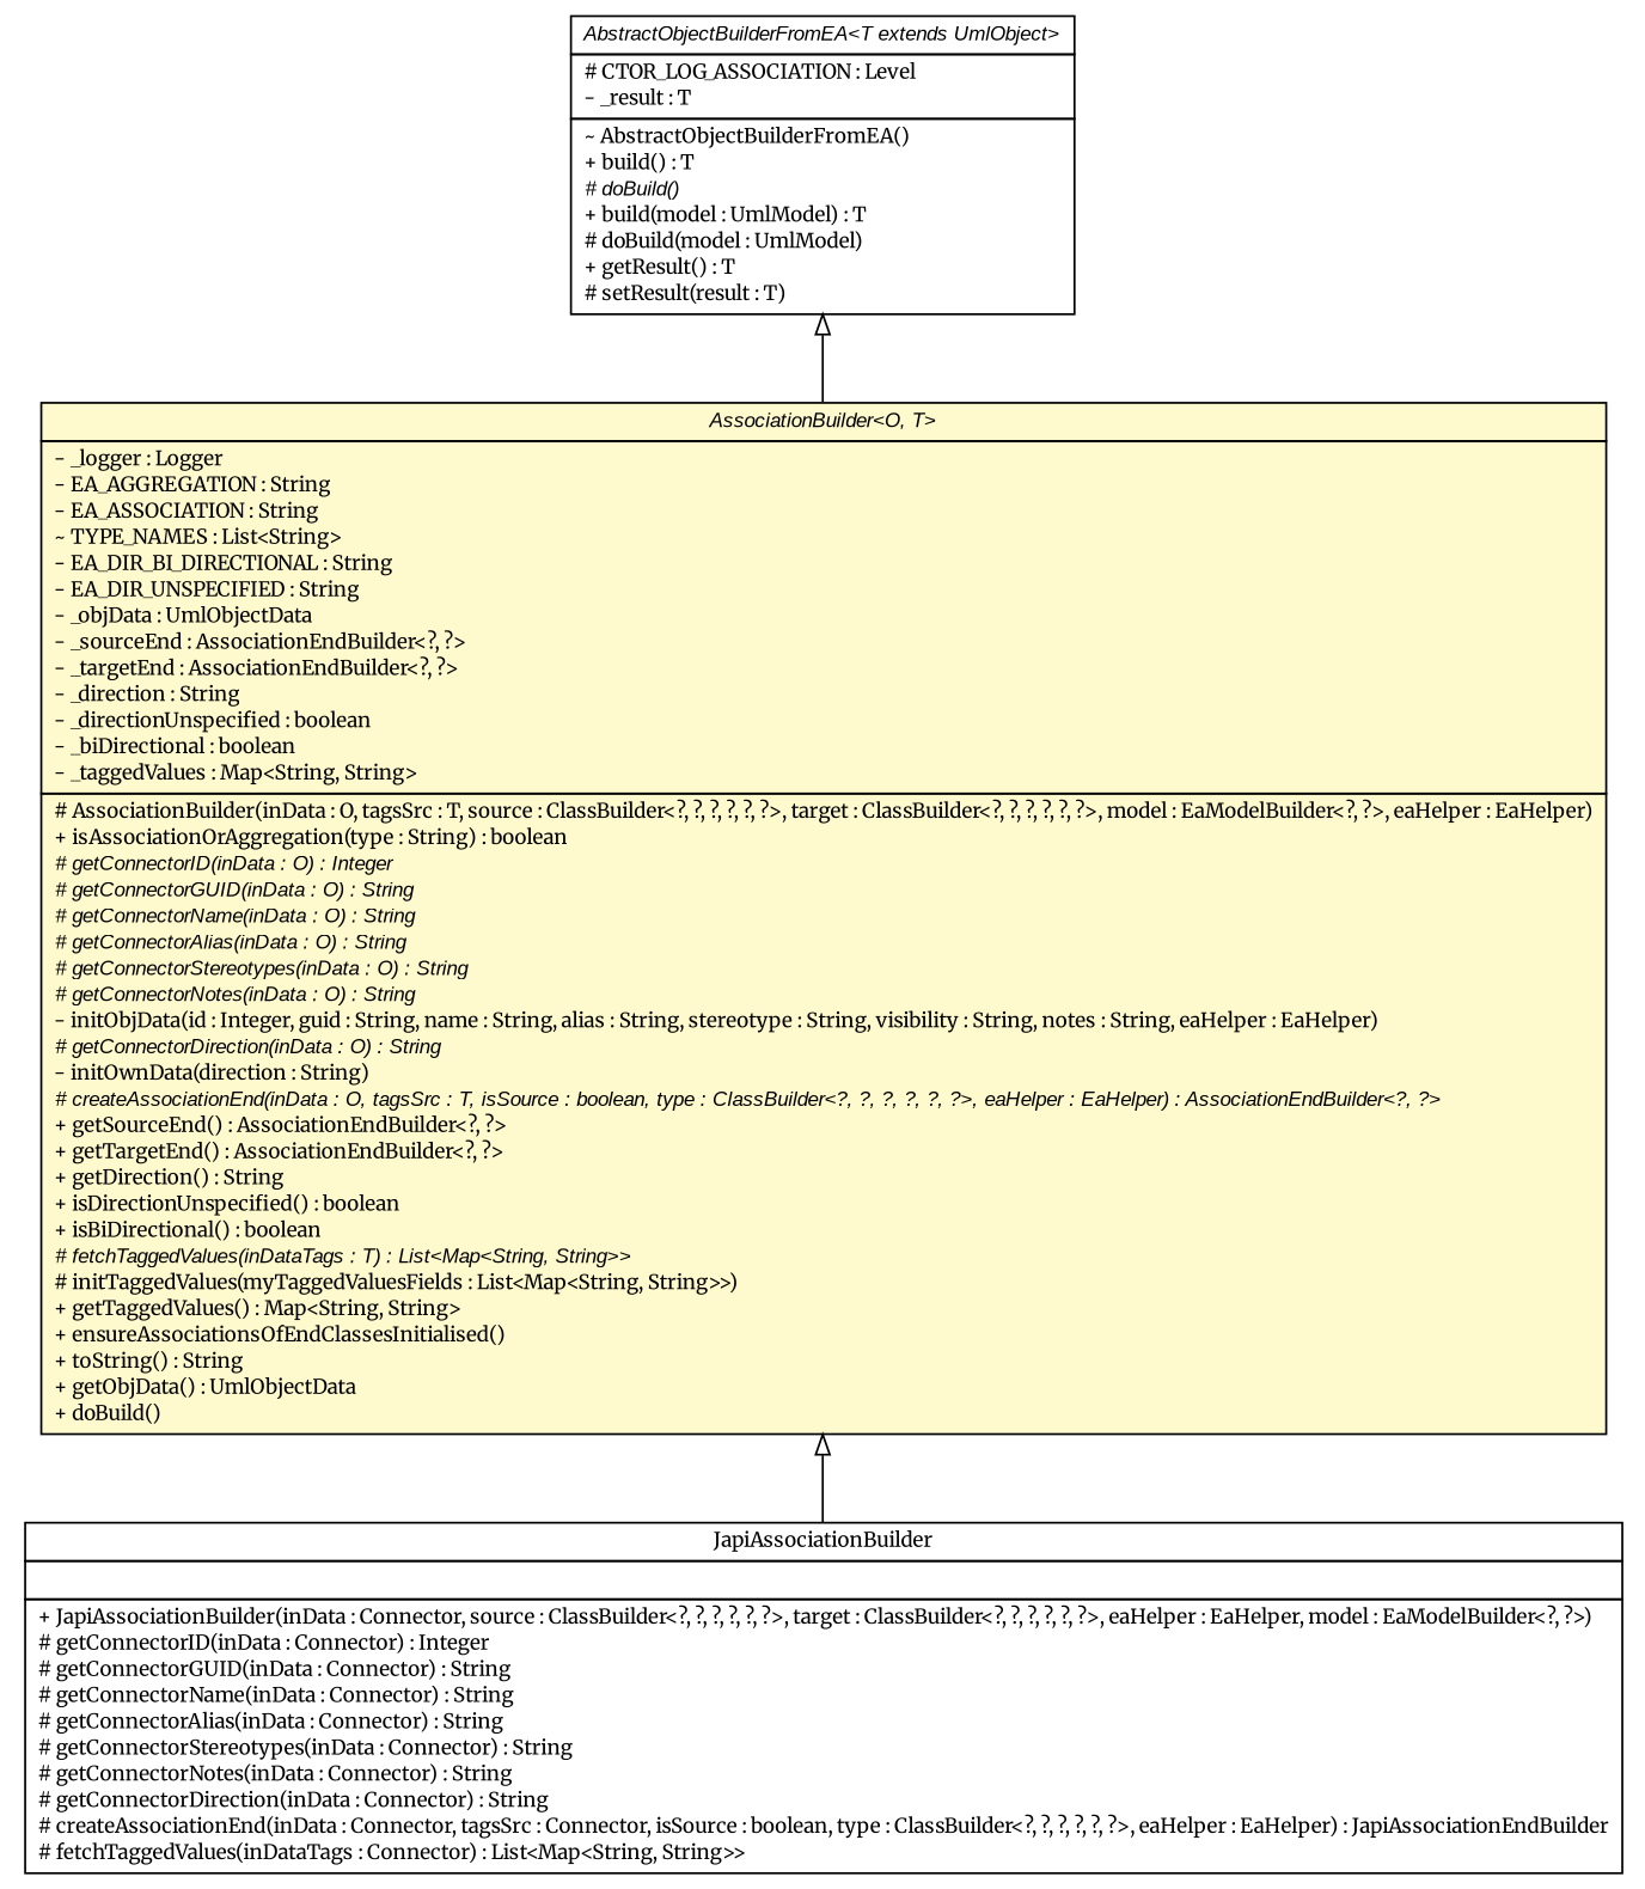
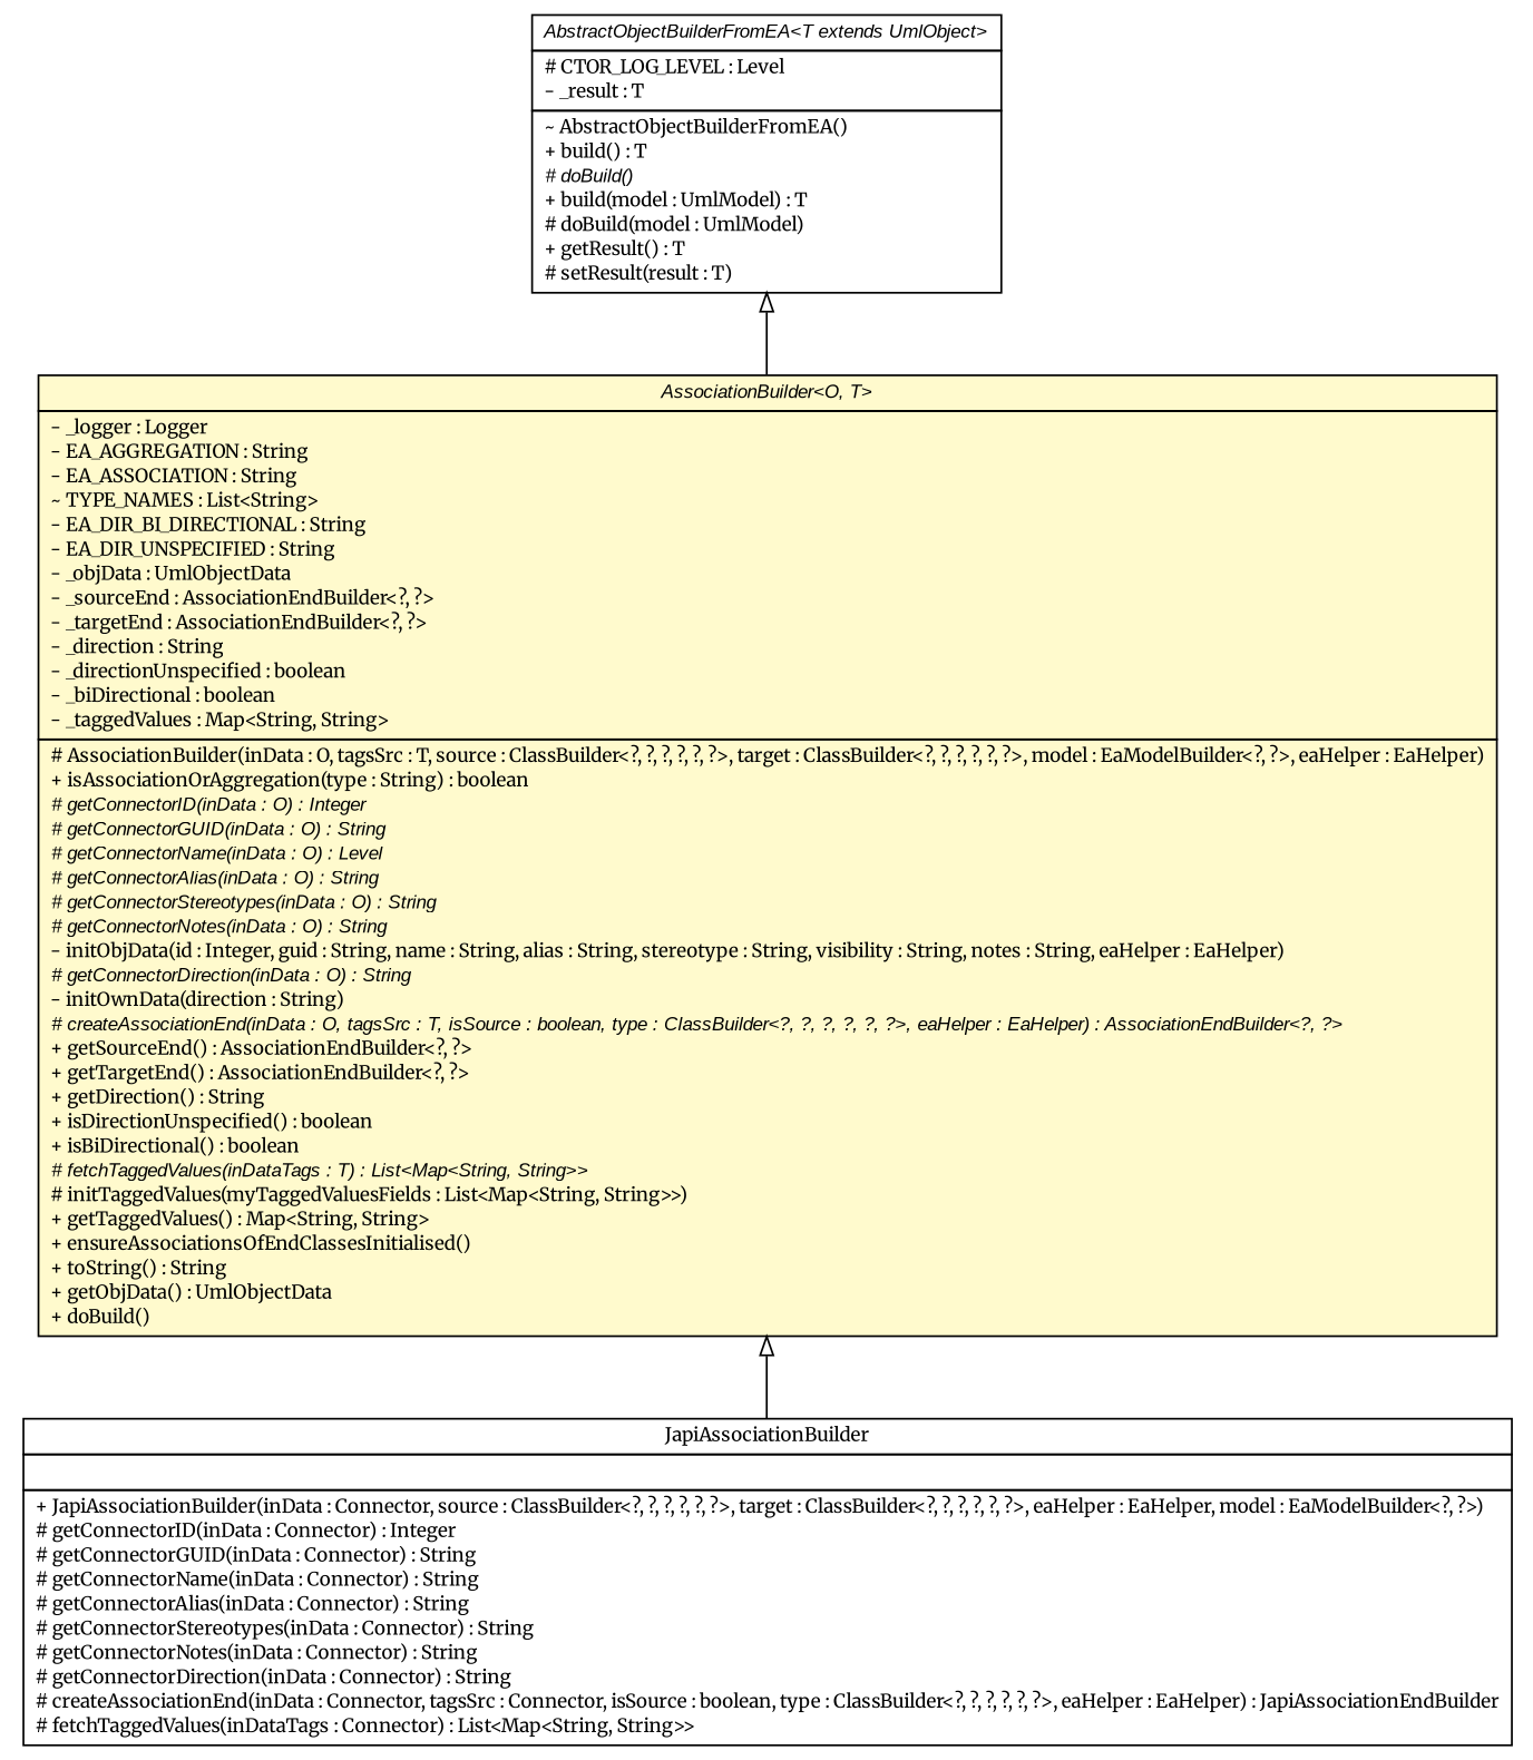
  digraph {
    fontname=Merriweather
    nodesep=0.25
    ranksep=0.5
    node [fontcolor=black fontname=Merriweather fontsize=10.0 shape=plaintext]
    edge [arrowtail=empty dir=back fontname=Merriweather fontsize=10 headport=p labelfontname=arial labelfontsize=10 tailport=p]
-   n1 [label=<<table title="org.tanjakostic.jcleancim.builder.ea.AssociationBuilder" border="0" cellborder="1" cellspacing="0" cellpadding="2" port="p" bgcolor="lemonChiffon" href="./AssociationBuilder.html"> 		<tr><td><table border="0" cellspacing="0" cellpadding="1"> <tr><td align="center" balign="center"><font face="Arial Italic"> AssociationBuilder&lt;O, T&gt; </font></td></tr> 		</table></td></tr> 		<tr><td><table border="0" cellspacing="0" cellpadding="1"> <tr><td align="left" balign="left"> - _logger : Logger </td></tr> <tr><td align="left" balign="left"> - EA_AGGREGATION : String </td></tr> <tr><td align="left" balign="left"> - EA_ASSOCIATION : String </td></tr> <tr><td align="left" balign="left"> ~ TYPE_NAMES : List&lt;String&gt; </td></tr> <tr><td align="left" balign="left"> - EA_DIR_BI_DIRECTIONAL : String </td></tr> <tr><td align="left" balign="left"> - EA_DIR_UNSPECIFIED : String </td></tr> <tr><td align="left" balign="left"> - _objData : UmlObjectData </td></tr> <tr><td align="left" balign="left"> - _sourceEnd : AssociationEndBuilder&lt;?, ?&gt; </td></tr> <tr><td align="left" balign="left"> - _targetEnd : AssociationEndBuilder&lt;?, ?&gt; </td></tr> <tr><td align="left" balign="left"> - _direction : String </td></tr> <tr><td align="left" balign="left"> - _directionUnspecified : boolean </td></tr> <tr><td align="left" balign="left"> - _biDirectional : boolean </td></tr> <tr><td align="left" balign="left"> - _taggedValues : Map&lt;String, String&gt; </td></tr> 		</table></td></tr> 		<tr><td><table border="0" cellspacing="0" cellpadding="1"> <tr><td align="left" balign="left"> # AssociationBuilder(inData : O, tagsSrc : T, source : ClassBuilder&lt;?, ?, ?, ?, ?, ?&gt;, target : ClassBuilder&lt;?, ?, ?, ?, ?, ?&gt;, model : EaModelBuilder&lt;?, ?&gt;, eaHelper : EaHelper) </td></tr> <tr><td align="left" balign="left"> + isAssociationOrAggregation(type : String) : boolean </td></tr> <tr><td align="left" balign="left"><font face="Arial Italic" point-size="10.0"> # getConnectorID(inData : O) : Integer </font></td></tr> <tr><td align="left" balign="left"><font face="Arial Italic" point-size="10.0"> # getConnectorGUID(inData : O) : String </font></td></tr> <tr><td align="left" balign="left"><font face="Arial Italic" point-size="10.0"> # getConnectorName(inData : O) : String </font></td></tr> <tr><td align="left" balign="left"><font face="Arial Italic" point-size="10.0"> # getConnectorAlias(inData : O) : String </font></td></tr> <tr><td align="left" balign="left"><font face="Arial Italic" point-size="10.0"> # getConnectorStereotypes(inData : O) : String </font></td></tr> <tr><td align="left" balign="left"><font face="Arial Italic" point-size="10.0"> # getConnectorNotes(inData : O) : String </font></td></tr> <tr><td align="left" balign="left"> - initObjData(id : Integer, guid : String, name : String, alias : String, stereotype : String, visibility : String, notes : String, eaHelper : EaHelper) </td></tr> <tr><td align="left" balign="left"><font face="Arial Italic" point-size="10.0"> # getConnectorDirection(inData : O) : String </font></td></tr> <tr><td align="left" balign="left"> - initOwnData(direction : String) </td></tr> <tr><td align="left" balign="left"><font face="Arial Italic" point-size="10.0"> # createAssociationEnd(inData : O, tagsSrc : T, isSource : boolean, type : ClassBuilder&lt;?, ?, ?, ?, ?, ?&gt;, eaHelper : EaHelper) : AssociationEndBuilder&lt;?, ?&gt; </font></td></tr> <tr><td align="left" balign="left"> + getSourceEnd() : AssociationEndBuilder&lt;?, ?&gt; </td></tr> <tr><td align="left" balign="left"> + getTargetEnd() : AssociationEndBuilder&lt;?, ?&gt; </td></tr> <tr><td align="left" balign="left"> + getDirection() : String </td></tr> <tr><td align="left" balign="left"> + isDirectionUnspecified() : boolean </td></tr> <tr><td align="left" balign="left"> + isBiDirectional() : boolean </td></tr> <tr><td align="left" balign="left"><font face="Arial Italic" point-size="10.0"> # fetchTaggedValues(inDataTags : T) : List&lt;Map&lt;String, String&gt;&gt; </font></td></tr> <tr><td align="left" balign="left"> # initTaggedValues(myTaggedValuesFields : List&lt;Map&lt;String, String&gt;&gt;) </td></tr> <tr><td align="left" balign="left"> + getTaggedValues() : Map&lt;String, String&gt; </td></tr> <tr><td align="left" balign="left"> + ensureAssociationsOfEndClassesInitialised() </td></tr> <tr><td align="left" balign="left"> + toString() : String </td></tr> <tr><td align="left" balign="left"> + getObjData() : UmlObjectData </td></tr> <tr><td align="left" balign="left"> + doBuild() </td></tr> 		</table></td></tr> 		</table>>]
+   n1 [label=<<table title="org.tanjakostic.jcleancim.builder.ea.AssociationBuilder" border="0" cellborder="1" cellspacing="0" cellpadding="2" port="p" bgcolor="lemonChiffon" href="./AssociationBuilder.html"> 		<tr><td><table border="0" cellspacing="0" cellpadding="1"> <tr><td align="center" balign="center"><font face="Arial Italic"> AssociationBuilder&lt;O, T&gt; </font></td></tr> 		</table></td></tr> 		<tr><td><table border="0" cellspacing="0" cellpadding="1"> <tr><td align="left" balign="left"> - _logger : Logger </td></tr> <tr><td align="left" balign="left"> - EA_AGGREGATION : String </td></tr> <tr><td align="left" balign="left"> - EA_ASSOCIATION : String </td></tr> <tr><td align="left" balign="left"> ~ TYPE_NAMES : List&lt;String&gt; </td></tr> <tr><td align="left" balign="left"> - EA_DIR_BI_DIRECTIONAL : String </td></tr> <tr><td align="left" balign="left"> - EA_DIR_UNSPECIFIED : String </td></tr> <tr><td align="left" balign="left"> - _objData : UmlObjectData </td></tr> <tr><td align="left" balign="left"> - _sourceEnd : AssociationEndBuilder&lt;?, ?&gt; </td></tr> <tr><td align="left" balign="left"> - _targetEnd : AssociationEndBuilder&lt;?, ?&gt; </td></tr> <tr><td align="left" balign="left"> - _direction : String </td></tr> <tr><td align="left" balign="left"> - _directionUnspecified : boolean </td></tr> <tr><td align="left" balign="left"> - _biDirectional : boolean </td></tr> <tr><td align="left" balign="left"> - _taggedValues : Map&lt;String, String&gt; </td></tr> 		</table></td></tr> 		<tr><td><table border="0" cellspacing="0" cellpadding="1"> <tr><td align="left" balign="left"> # AssociationBuilder(inData : O, tagsSrc : T, source : ClassBuilder&lt;?, ?, ?, ?, ?, ?&gt;, target : ClassBuilder&lt;?, ?, ?, ?, ?, ?&gt;, model : EaModelBuilder&lt;?, ?&gt;, eaHelper : EaHelper) </td></tr> <tr><td align="left" balign="left"> + isAssociationOrAggregation(type : String) : boolean </td></tr> <tr><td align="left" balign="left"><font face="Arial Italic" point-size="10.0"> # getConnectorID(inData : O) : Integer </font></td></tr> <tr><td align="left" balign="left"><font face="Arial Italic" point-size="10.0"> # getConnectorGUID(inData : O) : String </font></td></tr> <tr><td align="left" balign="left"><font face="Arial Italic" point-size="10.0"> # getConnectorName(inData : O) : Level </font></td></tr> <tr><td align="left" balign="left"><font face="Arial Italic" point-size="10.0"> # getConnectorAlias(inData : O) : String </font></td></tr> <tr><td align="left" balign="left"><font face="Arial Italic" point-size="10.0"> # getConnectorStereotypes(inData : O) : String </font></td></tr> <tr><td align="left" balign="left"><font face="Arial Italic" point-size="10.0"> # getConnectorNotes(inData : O) : String </font></td></tr> <tr><td align="left" balign="left"> - initObjData(id : Integer, guid : String, name : String, alias : String, stereotype : String, visibility : String, notes : String, eaHelper : EaHelper) </td></tr> <tr><td align="left" balign="left"><font face="Arial Italic" point-size="10.0"> # getConnectorDirection(inData : O) : String </font></td></tr> <tr><td align="left" balign="left"> - initOwnData(direction : String) </td></tr> <tr><td align="left" balign="left"><font face="Arial Italic" point-size="10.0"> # createAssociationEnd(inData : O, tagsSrc : T, isSource : boolean, type : ClassBuilder&lt;?, ?, ?, ?, ?, ?&gt;, eaHelper : EaHelper) : AssociationEndBuilder&lt;?, ?&gt; </font></td></tr> <tr><td align="left" balign="left"> + getSourceEnd() : AssociationEndBuilder&lt;?, ?&gt; </td></tr> <tr><td align="left" balign="left"> + getTargetEnd() : AssociationEndBuilder&lt;?, ?&gt; </td></tr> <tr><td align="left" balign="left"> + getDirection() : String </td></tr> <tr><td align="left" balign="left"> + isDirectionUnspecified() : boolean </td></tr> <tr><td align="left" balign="left"> + isBiDirectional() : boolean </td></tr> <tr><td align="left" balign="left"><font face="Arial Italic" point-size="10.0"> # fetchTaggedValues(inDataTags : T) : List&lt;Map&lt;String, String&gt;&gt; </font></td></tr> <tr><td align="left" balign="left"> # initTaggedValues(myTaggedValuesFields : List&lt;Map&lt;String, String&gt;&gt;) </td></tr> <tr><td align="left" balign="left"> + getTaggedValues() : Map&lt;String, String&gt; </td></tr> <tr><td align="left" balign="left"> + ensureAssociationsOfEndClassesInitialised() </td></tr> <tr><td align="left" balign="left"> + toString() : String </td></tr> <tr><td align="left" balign="left"> + getObjData() : UmlObjectData </td></tr> <tr><td align="left" balign="left"> + doBuild() </td></tr> 		</table></td></tr> 		</table>>]
    n2 [label=<<table title="org.tanjakostic.jcleancim.builder.ea.japi.JapiAssociationBuilder" border="0" cellborder="1" cellspacing="0" cellpadding="2" port="p" href="./japi/JapiAssociationBuilder.html"> 		<tr><td><table border="0" cellspacing="0" cellpadding="1"> <tr><td align="center" balign="center"> JapiAssociationBuilder </td></tr> 		</table></td></tr> 		<tr><td><table border="0" cellspacing="0" cellpadding="1"> <tr><td align="left" balign="left">  </td></tr> 		</table></td></tr> 		<tr><td><table border="0" cellspacing="0" cellpadding="1"> <tr><td align="left" balign="left"> + JapiAssociationBuilder(inData : Connector, source : ClassBuilder&lt;?, ?, ?, ?, ?, ?&gt;, target : ClassBuilder&lt;?, ?, ?, ?, ?, ?&gt;, eaHelper : EaHelper, model : EaModelBuilder&lt;?, ?&gt;) </td></tr> <tr><td align="left" balign="left"> # getConnectorID(inData : Connector) : Integer </td></tr> <tr><td align="left" balign="left"> # getConnectorGUID(inData : Connector) : String </td></tr> <tr><td align="left" balign="left"> # getConnectorName(inData : Connector) : String </td></tr> <tr><td align="left" balign="left"> # getConnectorAlias(inData : Connector) : String </td></tr> <tr><td align="left" balign="left"> # getConnectorStereotypes(inData : Connector) : String </td></tr> <tr><td align="left" balign="left"> # getConnectorNotes(inData : Connector) : String </td></tr> <tr><td align="left" balign="left"> # getConnectorDirection(inData : Connector) : String </td></tr> <tr><td align="left" balign="left"> # createAssociationEnd(inData : Connector, tagsSrc : Connector, isSource : boolean, type : ClassBuilder&lt;?, ?, ?, ?, ?, ?&gt;, eaHelper : EaHelper) : JapiAssociationEndBuilder </td></tr> <tr><td align="left" balign="left"> # fetchTaggedValues(inDataTags : Connector) : List&lt;Map&lt;String, String&gt;&gt; </td></tr> 		</table></td></tr> 		</table>>]
-   n3 [label=<<table title="org.tanjakostic.jcleancim.builder.ea.AbstractObjectBuilderFromEA" border="0" cellborder="1" cellspacing="0" cellpadding="2" port="p" href="./AbstractObjectBuilderFromEA.html"> 		<tr><td><table border="0" cellspacing="0" cellpadding="1"> <tr><td align="center" balign="center"><font face="Arial Italic"> AbstractObjectBuilderFromEA&lt;T extends UmlObject&gt; </font></td></tr> 		</table></td></tr> 		<tr><td><table border="0" cellspacing="0" cellpadding="1"> <tr><td align="left" balign="left"> # CTOR_LOG_ASSOCIATION : Level </td></tr> <tr><td align="left" balign="left"> - _result : T </td></tr> 		</table></td></tr> 		<tr><td><table border="0" cellspacing="0" cellpadding="1"> <tr><td align="left" balign="left"> ~ AbstractObjectBuilderFromEA() </td></tr> <tr><td align="left" balign="left"> + build() : T </td></tr> <tr><td align="left" balign="left"><font face="Arial Italic" point-size="10.0"> # doBuild() </font></td></tr> <tr><td align="left" balign="left"> + build(model : UmlModel) : T </td></tr> <tr><td align="left" balign="left"> # doBuild(model : UmlModel) </td></tr> <tr><td align="left" balign="left"> + getResult() : T </td></tr> <tr><td align="left" balign="left"> # setResult(result : T) </td></tr> 		</table></td></tr> 		</table>>]
+   n3 [label=<<table title="org.tanjakostic.jcleancim.builder.ea.AbstractObjectBuilderFromEA" border="0" cellborder="1" cellspacing="0" cellpadding="2" port="p" href="./AbstractObjectBuilderFromEA.html"> 		<tr><td><table border="0" cellspacing="0" cellpadding="1"> <tr><td align="center" balign="center"><font face="Arial Italic"> AbstractObjectBuilderFromEA&lt;T extends UmlObject&gt; </font></td></tr> 		</table></td></tr> 		<tr><td><table border="0" cellspacing="0" cellpadding="1"> <tr><td align="left" balign="left"> # CTOR_LOG_LEVEL : Level </td></tr> <tr><td align="left" balign="left"> - _result : T </td></tr> 		</table></td></tr> 		<tr><td><table border="0" cellspacing="0" cellpadding="1"> <tr><td align="left" balign="left"> ~ AbstractObjectBuilderFromEA() </td></tr> <tr><td align="left" balign="left"> + build() : T </td></tr> <tr><td align="left" balign="left"><font face="Arial Italic" point-size="10.0"> # doBuild() </font></td></tr> <tr><td align="left" balign="left"> + build(model : UmlModel) : T </td></tr> <tr><td align="left" balign="left"> # doBuild(model : UmlModel) </td></tr> <tr><td align="left" balign="left"> + getResult() : T </td></tr> <tr><td align="left" balign="left"> # setResult(result : T) </td></tr> 		</table></td></tr> 		</table>>]
    n1 -> n2
    n3 -> n1
  }
